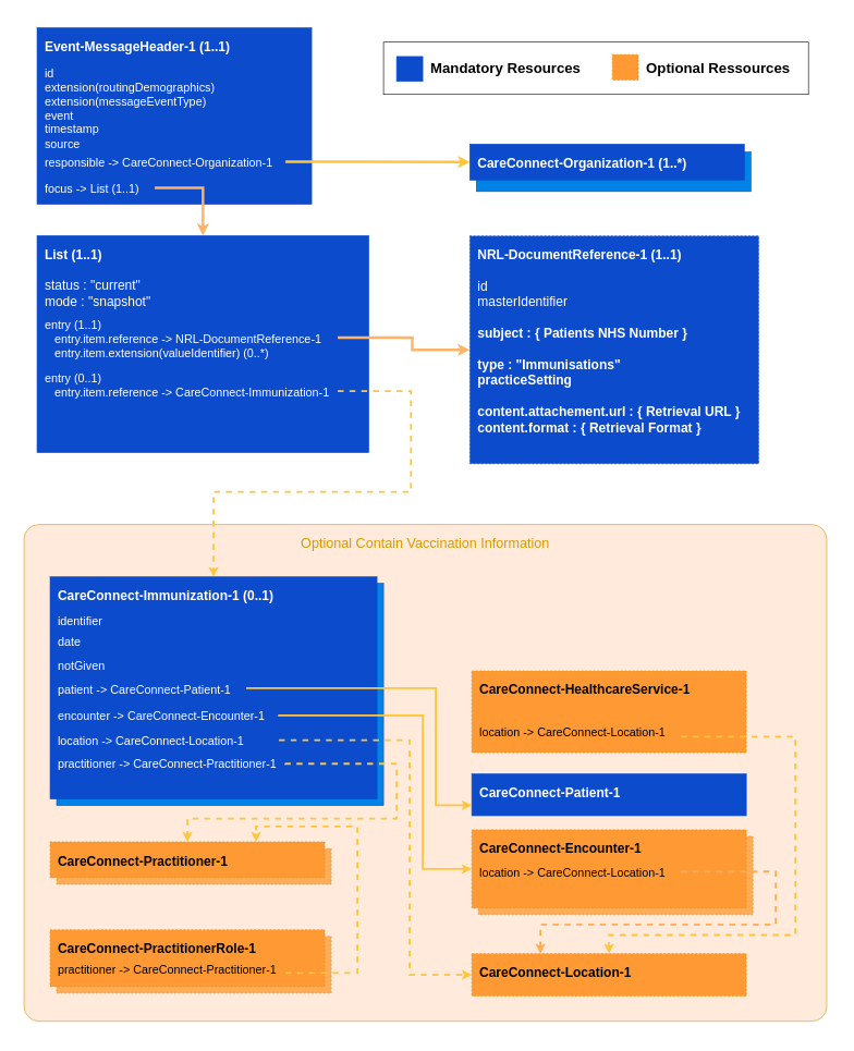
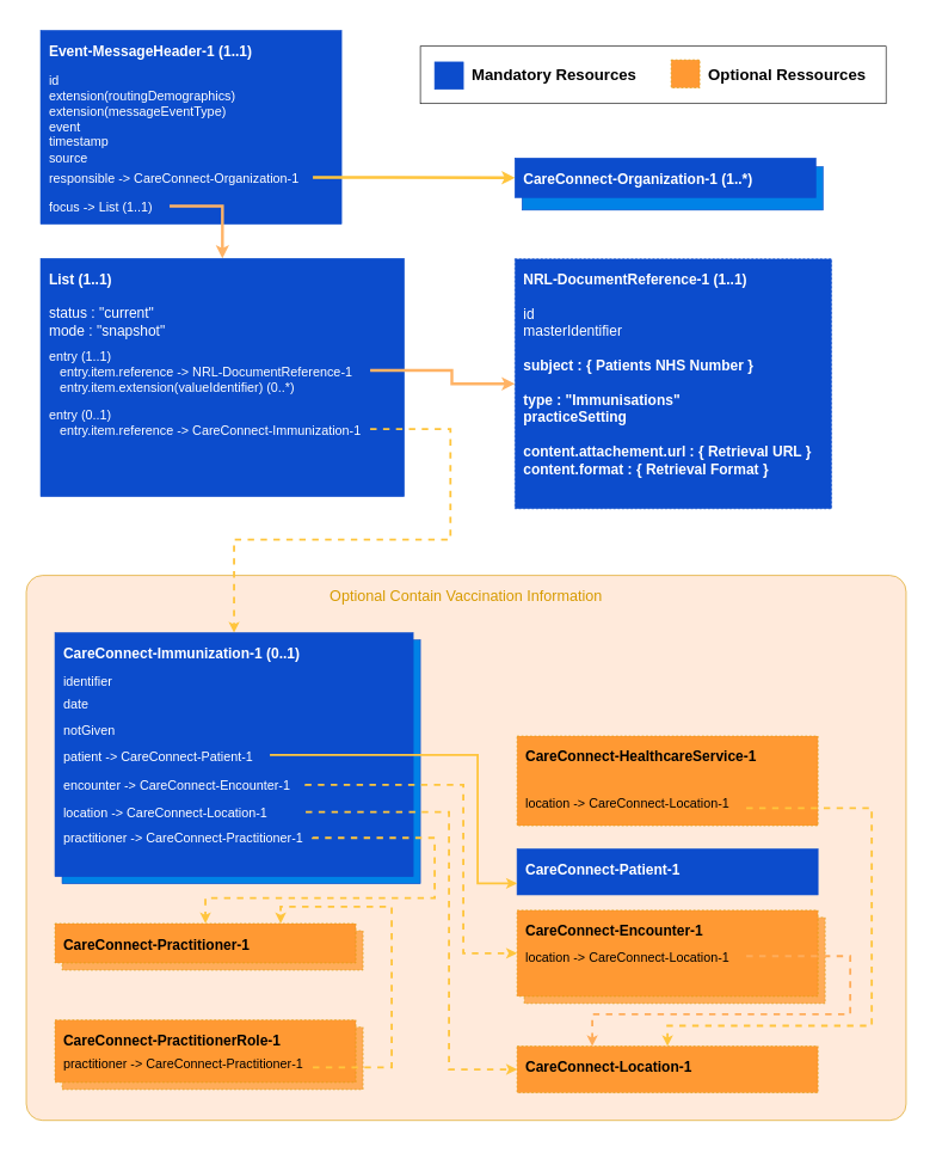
  <mxCell id="0" />
  <mxCell id="1" parent="0" />
  <mxCell id="2" value="" style="rounded=0;whiteSpace=wrap;html=1;fillColor=none;strokeColor=#FFFFFF;" parent="1" vertex="1"><mxGeometry x="20" y="20" width="1264" height="1566" as="geometry" /></mxCell>
  <mxCell id="3" value="&lt;span style=&quot;font-size: 21px; text-align: left;&quot;&gt;Optional Contain Vaccination Information&lt;/span&gt;" style="rounded=1;whiteSpace=wrap;html=1;strokeColor=#D79B00;arcSize=3;verticalAlign=top;fontSize=21;fontColor=#D79B00;spacingTop=9;fillColor=#FFEADB;" parent="1" vertex="1"><mxGeometry x="36" y="802" width="1228" height="760" as="geometry" /></mxCell>
  <mxCell id="4" value="CareConnect-Organization-1&lt;br style=&quot;font-size: 20px;&quot;&gt;" style="rounded=0;whiteSpace=wrap;html=1;fillColor=#0082E6;strokeColor=#0C4CCC;fontColor=#FFFFFF;verticalAlign=top;align=left;fontSize=20;spacingLeft=10;spacingTop=10;spacingBottom=10;spacingRight=10;fontStyle=1" parent="1" vertex="1"><mxGeometry x="728" y="232" width="420" height="60.5" as="geometry" /></mxCell>
  <mxCell id="5" value="" style="rounded=0;whiteSpace=wrap;html=1;strokeColor=#000000;strokeWidth=1;fillColor=none;gradientColor=none;fontSize=90;fontColor=#000000;align=left;" parent="1" vertex="1"><mxGeometry x="586" y="64" width="650" height="80" as="geometry" /></mxCell>
  <mxCell id="6" value="&lt;br style=&quot;font-size: 20px&quot;&gt;" style="rounded=0;whiteSpace=wrap;html=1;fillColor=#FF9933;strokeColor=#d79b00;fontColor=#000000;verticalAlign=top;align=left;fontSize=20;spacingLeft=10;spacingTop=10;spacingBottom=10;spacingRight=10;fontStyle=1;gradientDirection=east;dashed=1;" parent="1" vertex="1"><mxGeometry x="936" y="83" width="40" height="39" as="geometry" /></mxCell>
  <mxCell id="7" value="&lt;br style=&quot;font-size: 20px&quot;&gt;" style="rounded=0;whiteSpace=wrap;html=1;fillColor=#0C4CCC;strokeColor=#0C4CCC;fontColor=#FFFFFF;verticalAlign=top;align=left;fontSize=20;spacingLeft=10;spacingTop=10;spacingBottom=10;spacingRight=10;fontStyle=1" parent="1" vertex="1"><mxGeometry x="606" y="86" width="40" height="38" as="geometry" /></mxCell>
  <mxCell id="8" value="Optional Ressources" style="text;html=1;strokeColor=none;fillColor=none;align=left;verticalAlign=middle;whiteSpace=wrap;rounded=0;dashed=1;fontSize=22;fontColor=#000000;fontStyle=1" parent="1" vertex="1"><mxGeometry x="986" y="72" width="245" height="65" as="geometry" /></mxCell>
  <mxCell id="9" value="&lt;div style=&quot;text-align: left&quot;&gt;&lt;span&gt;Mandatory Resources&lt;/span&gt;&lt;/div&gt;" style="text;html=1;strokeColor=none;fillColor=none;align=left;verticalAlign=middle;whiteSpace=wrap;rounded=0;dashed=1;fontSize=22;fontColor=#000000;fontStyle=1" parent="1" vertex="1"><mxGeometry x="656" y="72" width="245" height="65" as="geometry" /></mxCell>
  <mxCell id="10" value="Event-MessageHeader-1 (1..1)" style="rounded=0;whiteSpace=wrap;html=1;fillColor=#0C4CCC;strokeColor=#0C4CCC;fontColor=#FFFFFF;verticalAlign=top;align=left;fontSize=20;spacingLeft=10;spacingTop=10;spacingBottom=10;spacingRight=10;fontStyle=1" parent="1" vertex="1"><mxGeometry x="56" y="42" width="420" height="270" as="geometry" /></mxCell>
  <mxCell id="11" style="edgeStyle=orthogonalEdgeStyle;rounded=0;html=1;exitX=1;exitY=0.5;jettySize=auto;orthogonalLoop=1;strokeColor=#FFC53D;strokeWidth=4;fontSize=20;fontColor=#FFFFFF;entryX=0;entryY=0.5;entryDx=0;entryDy=0;" parent="1" source="12" target="13" edge="1"><mxGeometry relative="1" as="geometry"><Array as="points"><mxPoint x="546" y="247" /><mxPoint x="546" y="247" /></Array></mxGeometry></mxCell>
  <mxCell id="12" value="responsible -&amp;gt; CareConnect-Organization-1" style="text;html=1;fontSize=18;fontColor=#FFFFFF;" parent="1" vertex="1"><mxGeometry x="66" y="232" width="370" height="30" as="geometry" /></mxCell>
  <mxCell id="13" value="CareConnect-Organization-1 (1..*)" style="rounded=0;whiteSpace=wrap;html=1;fillColor=#0C4CCC;strokeColor=#0C4CCC;fontColor=#FFFFFF;verticalAlign=top;align=left;fontSize=20;spacingLeft=10;spacingTop=10;spacingBottom=10;spacingRight=10;fontStyle=1" parent="1" vertex="1"><mxGeometry x="718" y="220" width="420" height="55" as="geometry" /></mxCell>
  <mxCell id="14" value="NRL-DocumentReference-1 (1..1)&lt;br&gt;&lt;span style=&quot;font-weight: normal&quot;&gt;&lt;br&gt;id&lt;br&gt;masterIdentifier&lt;br&gt;&lt;br&gt;&lt;/span&gt;subject : { Patients NHS Number }&lt;br&gt;&lt;br&gt;type : &quot;Immunisations&quot;&lt;br&gt;practiceSetting&lt;br&gt;&lt;br&gt;content.attachement.url : { Retrieval URL }&lt;br&gt;content.format : { Retrieval Format }" style="rounded=0;whiteSpace=wrap;html=1;verticalAlign=top;align=left;fontSize=20;spacingLeft=10;spacingTop=10;spacingBottom=10;spacingRight=10;fontStyle=1;gradientDirection=east;dashed=1;strokeColor=#0C4CCC;fillColor=#0C4CCC;fontColor=#FFFFFF;" parent="1" vertex="1"><mxGeometry x="718" y="360.5" width="442" height="348.5" as="geometry" /></mxCell>
  <mxCell id="15" style="edgeStyle=orthogonalEdgeStyle;rounded=0;orthogonalLoop=1;jettySize=auto;html=1;entryX=0.5;entryY=0;entryDx=0;entryDy=0;fillColor=#fff2cc;strokeColor=#FFB366;strokeWidth=4;exitX=1;exitY=0.5;exitDx=0;exitDy=0;" parent="1" source="16" target="17" edge="1"><mxGeometry relative="1" as="geometry"><Array as="points"><mxPoint x="310" y="287" /></Array><mxPoint x="256" y="150" as="sourcePoint" /></mxGeometry></mxCell>
  <mxCell id="16" value="focus -&amp;gt; List (1..1)" style="text;html=1;fontSize=18;fontColor=#FFFFFF;" parent="1" vertex="1"><mxGeometry x="66" y="272" width="170" height="30" as="geometry" /></mxCell>
  <mxCell id="17" value="List (1..1)&lt;br&gt;&lt;br&gt;&lt;span style=&quot;font-weight: 400&quot;&gt;status : &quot;current&quot;&lt;br&gt;&lt;/span&gt;&lt;span style=&quot;font-weight: normal&quot;&gt;mode : &quot;snapshot&quot;&lt;/span&gt;" style="rounded=0;whiteSpace=wrap;html=1;fillColor=#0C4CCC;strokeColor=#0C4CCC;fontColor=#FFFFFF;verticalAlign=top;align=left;fontSize=20;spacingLeft=10;spacingTop=10;spacingBottom=10;spacingRight=10;fontStyle=1" parent="1" vertex="1"><mxGeometry x="56" y="360" width="507.5" height="332" as="geometry" /></mxCell>
  <mxCell id="18" style="edgeStyle=orthogonalEdgeStyle;rounded=0;orthogonalLoop=1;jettySize=auto;html=1;exitX=1;exitY=0.5;exitDx=0;exitDy=0;strokeColor=#FFB366;strokeWidth=4;entryX=0;entryY=0.5;entryDx=0;entryDy=0;" parent="1" source="19" target="14" edge="1"><mxGeometry relative="1" as="geometry"><Array as="points"><mxPoint x="630" y="516" /><mxPoint x="630" y="535" /></Array></mxGeometry></mxCell>
  <mxCell id="19" value="entry (1..1)&lt;br&gt;&amp;nbsp; &amp;nbsp;entry.item.reference -&amp;gt; NRL-DocumentReference-1&lt;br&gt;&amp;nbsp; &amp;nbsp;entry.item.extension(valueIdentifier) (0..*)" style="text;html=1;fontSize=18;fontColor=#FFFFFF;" parent="1" vertex="1"><mxGeometry x="66" y="480" width="450" height="72" as="geometry" /></mxCell>
  <mxCell id="20" value="id&lt;br&gt;extension(routingDemographics)&lt;br&gt;extension(messageEventType)&lt;br&gt;event&lt;br&gt;timestamp&lt;br&gt;source" style="text;html=1;fontSize=18;fontColor=#FFFFFF;" parent="1" vertex="1"><mxGeometry x="66" y="94.5" width="370" height="137.5" as="geometry" /></mxCell>
  <mxCell id="21" style="edgeStyle=orthogonalEdgeStyle;rounded=0;orthogonalLoop=1;jettySize=auto;html=1;exitX=1;exitY=0.5;exitDx=0;exitDy=0;entryX=0.5;entryY=0;entryDx=0;entryDy=0;fontColor=#FFFFFF;fillColor=#ffe6cc;strokeWidth=3;strokeColor=#FFC53D;dashed=1;" parent="1" source="22" target="25" edge="1"><mxGeometry relative="1" as="geometry"><Array as="points"><mxPoint x="628" y="598" /><mxPoint x="628" y="752" /><mxPoint x="326" y="752" /></Array></mxGeometry></mxCell>
  <mxCell id="22" value="entry (0..1)&lt;br&gt;&amp;nbsp; &amp;nbsp;entry.item.reference -&amp;gt; CareConnect-Immunization-1" style="text;html=1;fontSize=18;fontColor=#FFFFFF;" parent="1" vertex="1"><mxGeometry x="66" y="562" width="450" height="72" as="geometry" /></mxCell>
  <mxCell id="23" value="CareConnect-Immunization-1" style="rounded=0;whiteSpace=wrap;html=1;verticalAlign=top;align=left;fontSize=20;spacingLeft=10;spacingTop=10;spacingBottom=10;spacingRight=10;fontStyle=1;fillColor=#0082E6;strokeColor=#0C4CCC;fontColor=#FFFFFF;" parent="1" vertex="1"><mxGeometry x="86" y="892" width="500" height="340" as="geometry" /></mxCell>
  <mxCell id="24" value="CareConnect-Practitioner-1&lt;br style=&quot;font-size: 20px&quot;&gt;" style="rounded=0;whiteSpace=wrap;html=1;fillColor=#FFAC59;strokeColor=#d79b00;fontColor=#000000;verticalAlign=top;align=left;fontSize=20;spacingLeft=10;spacingTop=10;spacingBottom=10;spacingRight=10;fontStyle=1;gradientDirection=east;dashed=1;" parent="1" vertex="1"><mxGeometry x="731" y="1279" width="420" height="120" as="geometry" /></mxCell>
  <mxCell id="25" value="CareConnect-Immunization-1 (0..1)" style="rounded=0;whiteSpace=wrap;html=1;verticalAlign=top;align=left;fontSize=20;spacingLeft=10;spacingTop=10;spacingBottom=10;spacingRight=10;fontStyle=1;fillColor=#0C4CCC;strokeColor=#0C4CCC;fontColor=#FFFFFF;" parent="1" vertex="1"><mxGeometry x="76" y="882" width="500" height="340" as="geometry" /></mxCell>
  <mxCell id="26" value="CareConnect-Patient-1&lt;br style=&quot;font-size: 20px&quot;&gt;" style="rounded=0;whiteSpace=wrap;html=1;fillColor=#0C4CCC;strokeColor=#0C4CCC;fontColor=#FFFFFF;verticalAlign=top;align=left;fontSize=20;spacingLeft=10;spacingTop=10;spacingBottom=10;spacingRight=10;fontStyle=1" parent="1" vertex="1"><mxGeometry x="721" y="1183.5" width="420" height="64" as="geometry" /></mxCell>
  <mxCell id="27" style="edgeStyle=orthogonalEdgeStyle;rounded=0;html=1;exitX=1;exitY=0.5;entryX=0;entryY=0.75;jettySize=auto;orthogonalLoop=1;strokeColor=#FFC53D;strokeWidth=3;fontSize=20;fontColor=#FFFFFF;entryDx=0;entryDy=0;" parent="1" source="28" target="26" edge="1"><mxGeometry relative="1" as="geometry"><Array as="points"><mxPoint x="666" y="1053" /><mxPoint x="666" y="1232" /></Array></mxGeometry></mxCell>
  <mxCell id="28" value="patient -&amp;gt; CareConnect-Patient-1" style="text;html=1;fontSize=18;fontColor=#FFFFFF;" parent="1" vertex="1"><mxGeometry x="86" y="1037.5" width="290" height="30" as="geometry" /></mxCell>
  <mxCell id="29" value="CareConnect-Encounter-1" style="rounded=0;whiteSpace=wrap;html=1;fillColor=#FF9933;strokeColor=#d79b00;fontColor=#000000;verticalAlign=top;align=left;fontSize=20;spacingLeft=10;spacingTop=10;spacingBottom=10;spacingRight=10;fontStyle=1;gradientDirection=east;dashed=1;" parent="1" vertex="1"><mxGeometry x="721" y="1269" width="420" height="120" as="geometry" /></mxCell>
  <mxCell id="30" value="identifier" style="text;html=1;fontSize=18;fontColor=#FFFFFF;" parent="1" vertex="1"><mxGeometry x="86" y="932.5" width="300" height="30" as="geometry" /></mxCell>
  <mxCell id="31" value="date" style="text;html=1;fontSize=18;fontColor=#FFFFFF;" parent="1" vertex="1"><mxGeometry x="86" y="964.5" width="300" height="30" as="geometry" /></mxCell>
- <mxCell id="32" style="edgeStyle=orthogonalEdgeStyle;rounded=0;orthogonalLoop=1;jettySize=auto;html=1;exitX=1;exitY=0.5;exitDx=0;exitDy=0;entryX=0;entryY=0.5;entryDx=0;entryDy=0;dashed=0;strokeColor=#FFC53D;strokeWidth=3;fontColor=#000000;" parent="1" source="33" target="29" edge="1"><mxGeometry relative="1" as="geometry"><Array as="points"><mxPoint x="426" y="1094" /><mxPoint x="646" y="1094" /><mxPoint x="646" y="1329" /></Array></mxGeometry></mxCell>
+ <mxCell id="32" style="edgeStyle=orthogonalEdgeStyle;rounded=0;orthogonalLoop=1;jettySize=auto;html=1;exitX=1;exitY=0.5;exitDx=0;exitDy=0;entryX=0;entryY=0.5;entryDx=0;entryDy=0;dashed=1;strokeColor=#FFC53D;strokeWidth=3;fontColor=#000000;" parent="1" source="33" target="29" edge="1"><mxGeometry relative="1" as="geometry"><Array as="points"><mxPoint x="426" y="1094" /><mxPoint x="646" y="1094" /><mxPoint x="646" y="1329" /></Array></mxGeometry></mxCell>
  <mxCell id="33" value="encounter -&amp;gt; CareConnect-Encounter-1" style="text;html=1;fontSize=18;fontColor=#FFFFFF;" parent="1" vertex="1"><mxGeometry x="86" y="1078" width="340" height="30" as="geometry" /></mxCell>
  <mxCell id="34" value="CareConnect-Practitioner-1&lt;br style=&quot;font-size: 20px&quot;&gt;" style="rounded=0;whiteSpace=wrap;html=1;fillColor=#FFAC59;strokeColor=#d79b00;fontColor=#000000;verticalAlign=top;align=left;fontSize=20;spacingLeft=10;spacingTop=10;spacingBottom=10;spacingRight=10;fontStyle=1;gradientDirection=east;dashed=1;" parent="1" vertex="1"><mxGeometry x="86" y="1297.5" width="420" height="55" as="geometry" /></mxCell>
  <mxCell id="35" value="CareConnect-Practitioner-1&lt;br style=&quot;font-size: 20px&quot;&gt;" style="rounded=0;whiteSpace=wrap;html=1;fillColor=#FF9933;strokeColor=#d79b00;fontColor=#000000;verticalAlign=top;align=left;fontSize=20;spacingLeft=10;spacingTop=10;spacingBottom=10;spacingRight=10;fontStyle=1;gradientDirection=east;dashed=1;" parent="1" vertex="1"><mxGeometry x="76" y="1287.5" width="420" height="55" as="geometry" /></mxCell>
  <mxCell id="36" value="CareConnect-Practitioner-1&lt;br style=&quot;font-size: 20px&quot;&gt;" style="rounded=0;whiteSpace=wrap;html=1;fillColor=#FFAC59;strokeColor=#d79b00;fontColor=#000000;verticalAlign=top;align=left;fontSize=20;spacingLeft=10;spacingTop=10;spacingBottom=10;spacingRight=10;fontStyle=1;gradientDirection=east;dashed=1;" parent="1" vertex="1"><mxGeometry x="86" y="1432" width="420" height="87" as="geometry" /></mxCell>
  <mxCell id="37" value="CareConnect-PractitionerRole-1" style="rounded=0;whiteSpace=wrap;html=1;fillColor=#FF9933;strokeColor=#d79b00;fontColor=#000000;verticalAlign=top;align=left;fontSize=20;spacingLeft=10;spacingTop=10;spacingBottom=10;spacingRight=10;fontStyle=1;gradientDirection=east;dashed=1;" parent="1" vertex="1"><mxGeometry x="76" y="1422" width="420" height="87" as="geometry" /></mxCell>
  <mxCell id="38" style="edgeStyle=orthogonalEdgeStyle;rounded=0;orthogonalLoop=1;jettySize=auto;html=1;exitX=1;exitY=0.75;exitDx=0;exitDy=0;entryX=0.75;entryY=0;entryDx=0;entryDy=0;dashed=1;strokeColor=#FFC53D;strokeWidth=3;" parent="1" source="39" target="35" edge="1"><mxGeometry relative="1" as="geometry"><Array as="points"><mxPoint x="546" y="1488" /><mxPoint x="546" y="1264" /><mxPoint x="391" y="1264" /></Array></mxGeometry></mxCell>
  <mxCell id="39" value="practitioner -&amp;gt; CareConnect-Practitioner-1" style="text;html=1;fontSize=18;fontColor=#000000;" parent="1" vertex="1"><mxGeometry x="86" y="1465.5" width="350" height="30" as="geometry" /></mxCell>
  <mxCell id="40" value="notGiven" style="text;html=1;fontSize=18;fontColor=#FFFFFF;" parent="1" vertex="1"><mxGeometry x="86" y="1002" width="300" height="30" as="geometry" /></mxCell>
  <mxCell id="41" value="CareConnect-Location-1" style="rounded=0;whiteSpace=wrap;html=1;fillColor=#FF9933;strokeColor=#d79b00;fontColor=#000000;verticalAlign=top;align=left;fontSize=20;spacingLeft=10;spacingTop=10;spacingBottom=10;spacingRight=10;fontStyle=1;gradientDirection=east;dashed=1;" parent="1" vertex="1"><mxGeometry x="721" y="1458.5" width="420" height="65" as="geometry" /></mxCell>
  <mxCell id="42" style="edgeStyle=orthogonalEdgeStyle;rounded=0;orthogonalLoop=1;jettySize=auto;html=1;exitX=1;exitY=0.5;exitDx=0;exitDy=0;entryX=0;entryY=0.5;entryDx=0;entryDy=0;fillColor=#ffe6cc;strokeColor=#FFC53D;strokeWidth=3;dashed=1;" parent="1" source="43" target="41" edge="1"><mxGeometry relative="1" as="geometry"><Array as="points"><mxPoint x="626" y="1132" /><mxPoint x="626" y="1491" /></Array></mxGeometry></mxCell>
  <mxCell id="43" value="location -&amp;gt; CareConnect-Location-1" style="text;html=1;fontSize=18;fontColor=#FFFFFF;" parent="1" vertex="1"><mxGeometry x="86" y="1117" width="340" height="30" as="geometry" /></mxCell>
  <mxCell id="44" style="edgeStyle=orthogonalEdgeStyle;rounded=0;orthogonalLoop=1;jettySize=auto;html=1;exitX=1;exitY=0.5;exitDx=0;exitDy=0;dashed=1;strokeColor=#FFC53D;strokeWidth=3;entryX=0.5;entryY=0;entryDx=0;entryDy=0;" parent="1" source="45" target="35" edge="1"><mxGeometry relative="1" as="geometry"><Array as="points"><mxPoint x="606" y="1168" /><mxPoint x="606" y="1252" /><mxPoint x="286" y="1252" /></Array><mxPoint x="246" y="1242" as="targetPoint" /></mxGeometry></mxCell>
  <mxCell id="45" value="practitioner -&amp;gt; CareConnect-Practitioner-1" style="text;html=1;fontSize=18;fontColor=#FFFFFF;" parent="1" vertex="1"><mxGeometry x="86" y="1152" width="350" height="30" as="geometry" /></mxCell>
  <mxCell id="46" value="CareConnect-HealthcareService-1" style="rounded=0;whiteSpace=wrap;html=1;fillColor=#FF9933;strokeColor=#d79b00;fontColor=#000000;verticalAlign=top;align=left;fontSize=20;spacingLeft=10;spacingTop=10;spacingBottom=10;spacingRight=10;fontStyle=1;gradientDirection=east;dashed=1;" parent="1" vertex="1"><mxGeometry x="721" y="1026" width="420" height="125" as="geometry" /></mxCell>
  <mxCell id="47" style="edgeStyle=orthogonalEdgeStyle;rounded=0;orthogonalLoop=1;jettySize=auto;html=1;exitX=1;exitY=0.75;exitDx=0;exitDy=0;dashed=1;strokeColor=#FFC53D;strokeWidth=3;" parent="1" source="48" target="41" edge="1"><mxGeometry relative="1" as="geometry"><Array as="points"><mxPoint x="1216" y="1127" /><mxPoint x="1216" y="1430" /><mxPoint x="931" y="1430" /></Array></mxGeometry></mxCell>
  <mxCell id="48" value="location -&amp;gt; CareConnect-Location-1" style="text;html=1;fontSize=18;fontColor=#000000;" parent="1" vertex="1"><mxGeometry x="731" y="1104" width="310" height="30" as="geometry" /></mxCell>
  <mxCell id="49" style="edgeStyle=orthogonalEdgeStyle;rounded=0;orthogonalLoop=1;jettySize=auto;html=1;exitX=1;exitY=0.5;exitDx=0;exitDy=0;entryX=0.25;entryY=0;entryDx=0;entryDy=0;fontSize=21;fontColor=#D79B00;strokeColor=#FFAC59;dashed=1;strokeWidth=3;" parent="1" source="50" target="41" edge="1"><mxGeometry relative="1" as="geometry"><Array as="points"><mxPoint x="1186" y="1333" /><mxPoint x="1186" y="1414" /><mxPoint x="826" y="1414" /></Array></mxGeometry></mxCell>
  <mxCell id="50" value="location -&amp;gt; CareConnect-Location-1" style="text;html=1;fontSize=18;fontColor=#000000;" parent="1" vertex="1"><mxGeometry x="731" y="1318" width="310" height="30" as="geometry" /></mxCell>
